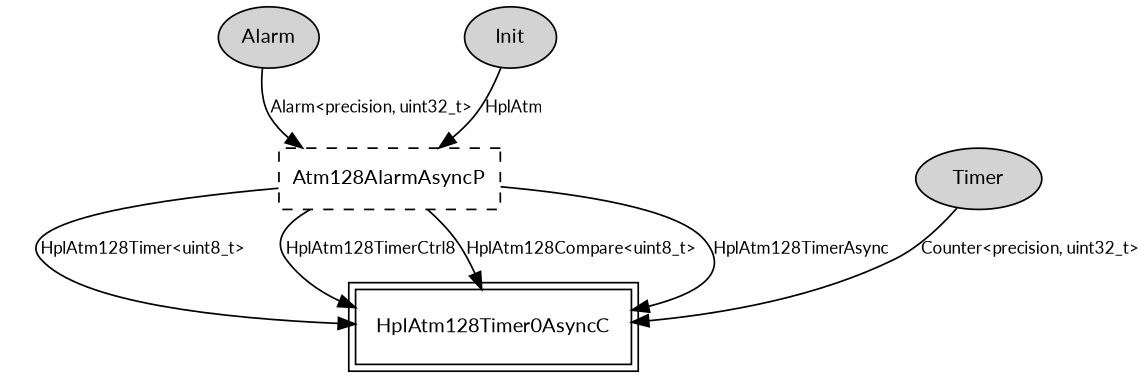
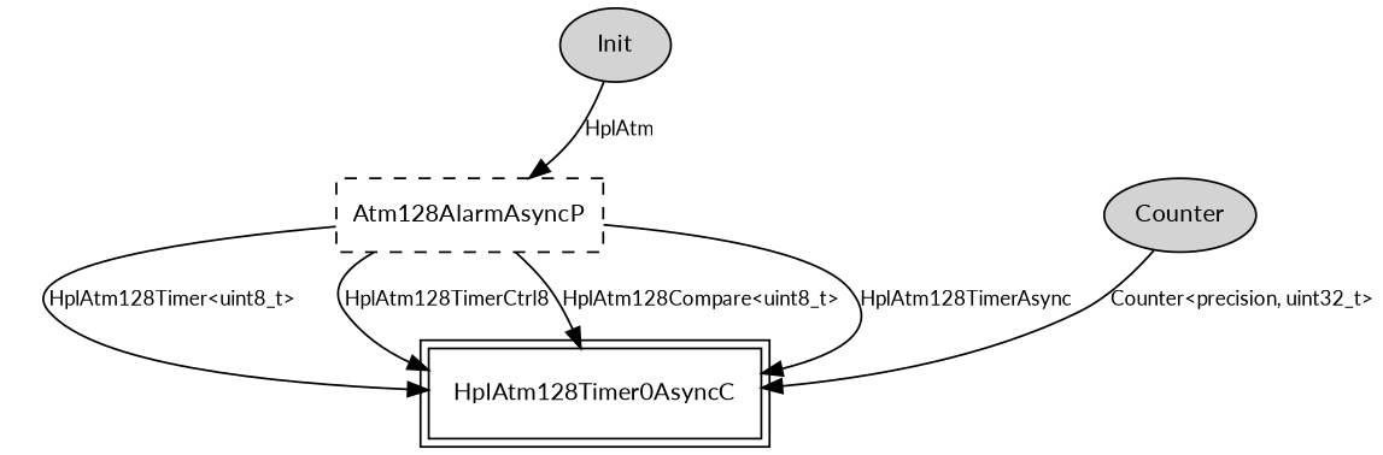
  digraph {
    fontname=Lato
    node [fontname=Lato fontsize=12 shape=ellipse style=filled]
    edge [fontname=Lato fontsize=10]
-   n1 [label=Alarm]
    n2 [label=Atm128AlarmAsyncP shape=box style=dashed]
    HplAtm128Timer0AsyncC [peripheries=2 shape=box style=""]
    n4 [label=Init]
-   n5 [label=Timer]
-   n1 -> n2 [label="Alarm<precision, uint32_t>"]
+   n5 [label=Counter]
    n2 -> HplAtm128Timer0AsyncC [label="HplAtm128Timer<uint8_t>"]
    n2 -> HplAtm128Timer0AsyncC [label=HplAtm128TimerCtrl8]
    n2 -> HplAtm128Timer0AsyncC [label="HplAtm128Compare<uint8_t>"]
    n2 -> HplAtm128Timer0AsyncC [label=HplAtm128TimerAsync]
    n4 -> n2 [label=HplAtm]
    n5 -> HplAtm128Timer0AsyncC [label="Counter<precision, uint32_t>"]
  }
